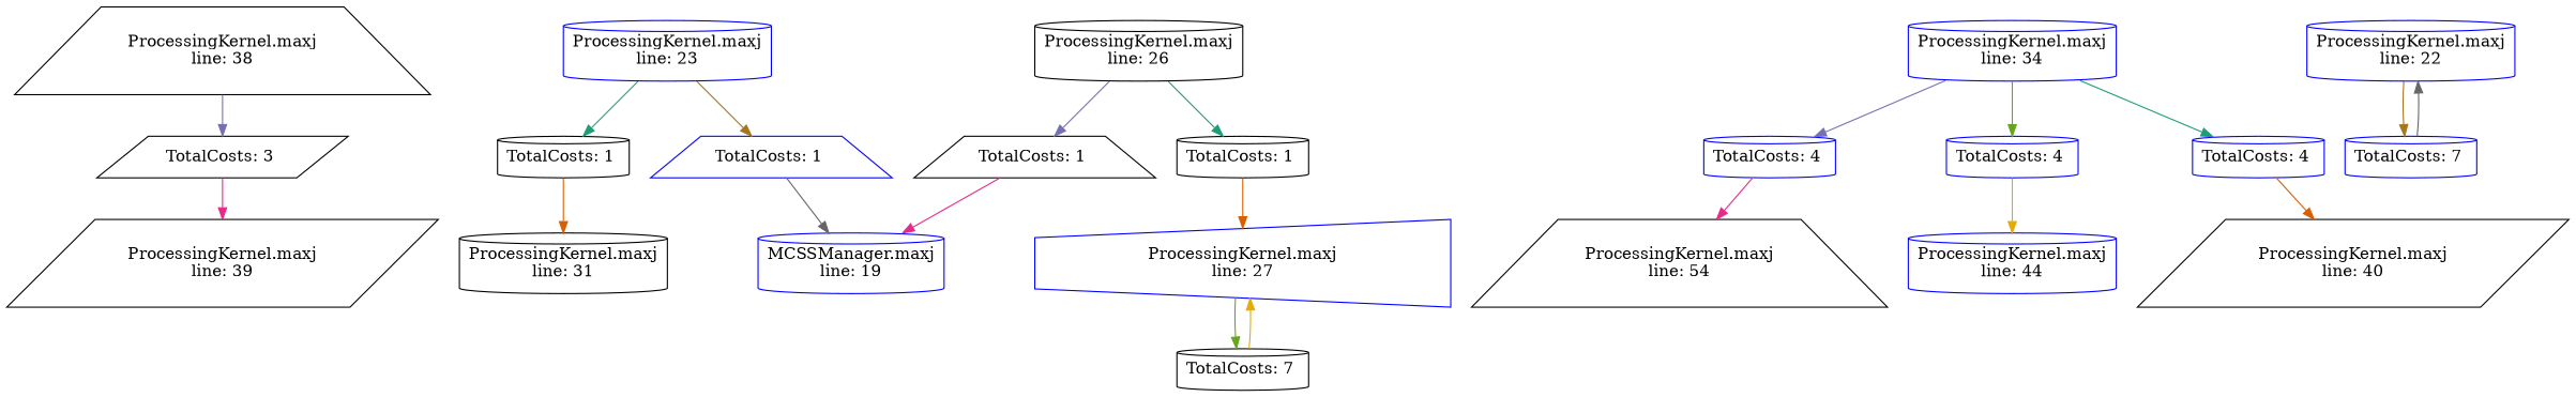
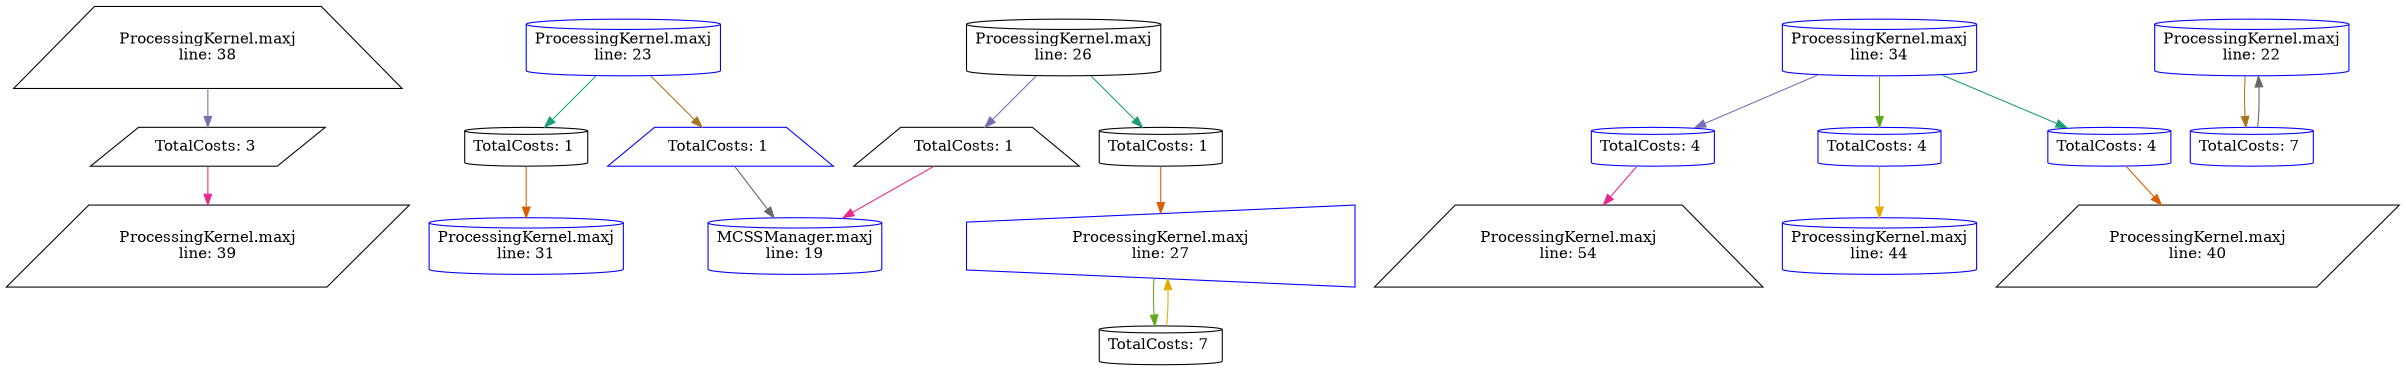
  digraph {
    node [color=blue shape=cylinder]
    edge [color="/dark28/1"]
    n1 [color=black label="ProcessingKernel.maxj\nline: 39" shape=parallelogram]
    n2 [label="MCSSManager.maxj\nline: 19"]
    n3 [color=black label="ProcessingKernel.maxj\nline: 40" shape=parallelogram]
-   n4 [color=black label="ProcessingKernel.maxj\nline: 31"]
+   n4 [label="ProcessingKernel.maxj\nline: 31"]
    n5 [color=black label="ProcessingKernel.maxj\nline: 54" shape=trapezium]
    n6 [label="ProcessingKernel.maxj\nline: 22" orientation=90]
    n7 [label="TotalCosts: 7 \n"]
    n8 [label="ProcessingKernel.maxj\nline: 44"]
    n9 [label="ProcessingKernel.maxj\nline: 23"]
    n10 [color=black label="TotalCosts: 1 \n"]
    n11 [label="TotalCosts: 1 \n" shape=trapezium]
    n12 [label="ProcessingKernel.maxj\nline: 34"]
    n13 [label="TotalCosts: 4 \n"]
    n14 [label="TotalCosts: 4 \n"]
    n15 [label="TotalCosts: 4 \n"]
    n16 [color=black label="ProcessingKernel.maxj\nline: 26"]
    n17 [color=black label="TotalCosts: 1 \n" shape=trapezium]
    n18 [color=black label="TotalCosts: 1 \n"]
    n19 [label="ProcessingKernel.maxj\nline: 27" orientation=90 shape=trapezium]
    n20 [color=black label="TotalCosts: 7 \n"]
    n21 [color=black label="ProcessingKernel.maxj\nline: 38" shape=trapezium]
    n22 [color=black label="TotalCosts: 3 \n" shape=parallelogram]
    n6 -> n7 [color="/dark28/7"]
    n7 -> n6 [color="/dark28/8"]
    n9 -> n10
    n9 -> n11 [color="/dark28/7"]
    n10 -> n4 [color="/dark28/2"]
    n11 -> n2 [color="/dark28/8"]
    n12 -> n13 [color="/dark28/3"]
    n12 -> n14 [color="/dark28/5"]
    n12 -> n15
    n13 -> n5 [color="/dark28/4"]
    n14 -> n8 [color="/dark28/6"]
    n15 -> n3 [color="/dark28/2"]
    n16 -> n17 [color="/dark28/3"]
    n16 -> n18
    n17 -> n2 [color="/dark28/4"]
    n18 -> n19 [color="/dark28/2"]
    n19 -> n20 [color="/dark28/5"]
    n20 -> n19 [color="/dark28/6"]
    n21 -> n22 [color="/dark28/3"]
    n22 -> n1 [color="/dark28/4"]
  }
